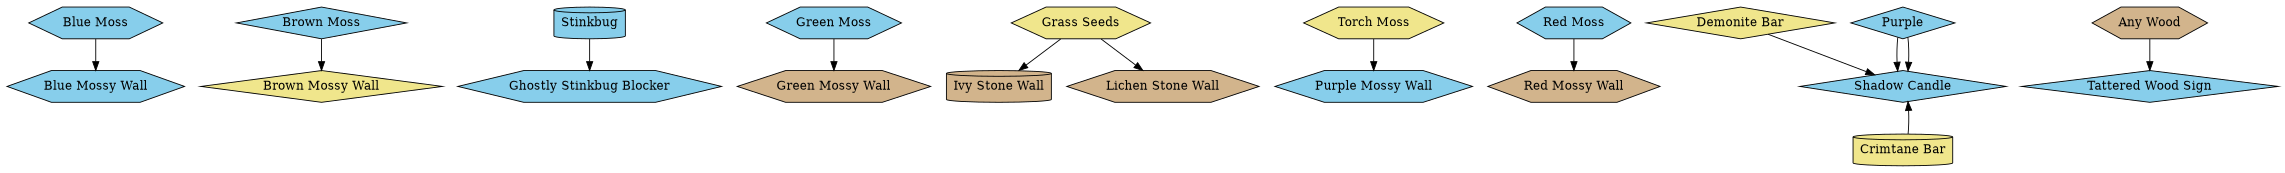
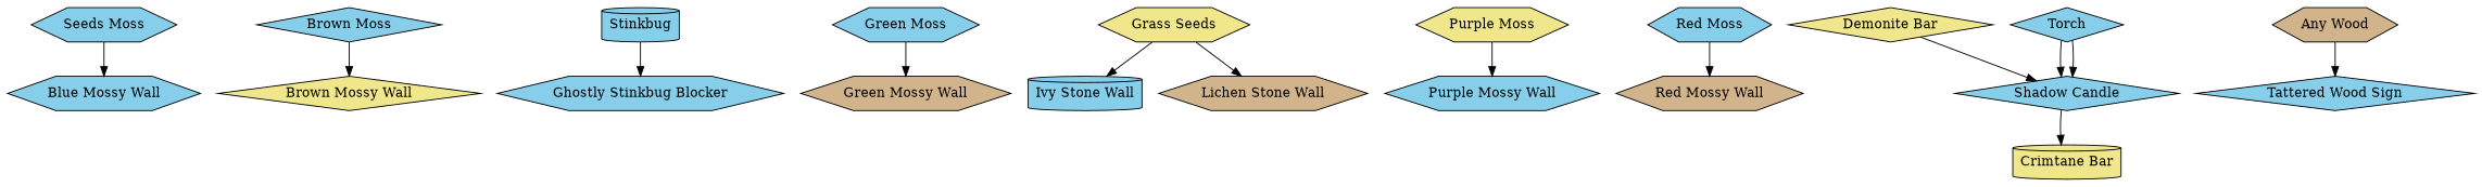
  digraph {
    node [fillcolor=skyblue shape=hexagon style=filled]
    edge [color=black]
-   "Blue Moss"
+   "Blue Moss" [label="Seeds Moss"]
    "Blue Mossy Wall"
    "Brown Moss" [shape=diamond]
    "Brown Mossy Wall" [fillcolor=khaki shape=diamond]
    Stinkbug [shape=cylinder]
    "Ghostly Stinkbug Blocker"
    "Green Mossy Wall" [fillcolor=tan]
    "Green Moss"
    "Grass Seeds" [fillcolor=khaki]
-   "Ivy Stone Wall" [fillcolor=tan shape=cylinder]
+   "Ivy Stone Wall" [shape=cylinder]
    "Lichen Stone Wall" [fillcolor=tan]
-   "Purple Moss" [fillcolor=khaki label="Torch Moss"]
+   "Purple Moss" [fillcolor=khaki]
    "Purple Mossy Wall"
    "Red Mossy Wall" [fillcolor=tan]
    "Red Moss"
    "Demonite Bar" [fillcolor=khaki shape=diamond]
    "Shadow Candle" [shape=diamond]
-   Torch [shape=diamond label=Purple]
+   Torch [shape=diamond]
    "Crimtane Bar" [fillcolor=khaki shape=cylinder]
    "Any Wood" [fillcolor=tan]
    "Tattered Wood Sign" [shape=diamond]
    "Blue Moss" -> "Blue Mossy Wall"
    "Brown Moss" -> "Brown Mossy Wall"
    Stinkbug -> "Ghostly Stinkbug Blocker"
    "Green Moss" -> "Green Mossy Wall"
    "Grass Seeds" -> "Ivy Stone Wall"
    "Grass Seeds" -> "Lichen Stone Wall"
    "Purple Moss" -> "Purple Mossy Wall"
    "Red Moss" -> "Red Mossy Wall"
    "Demonite Bar" -> "Shadow Candle"
    Torch -> "Shadow Candle"
    Torch -> "Shadow Candle"
-   "Crimtane Bar" -> "Shadow Candle"
+   "Shadow Candle" -> "Crimtane Bar"
    "Any Wood" -> "Tattered Wood Sign"
  }
